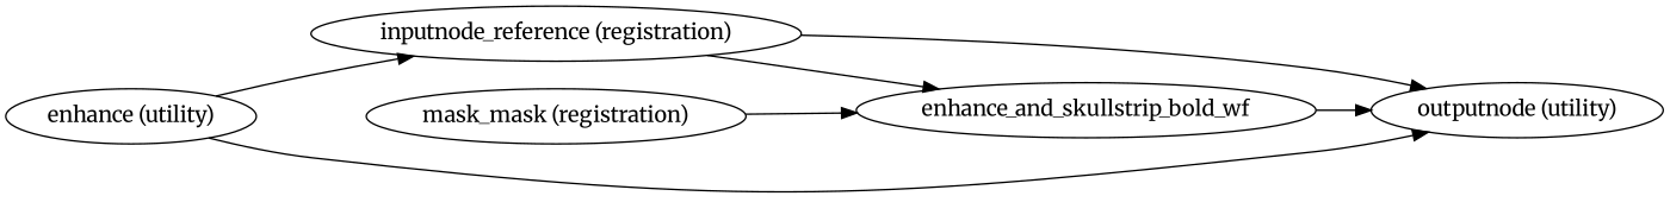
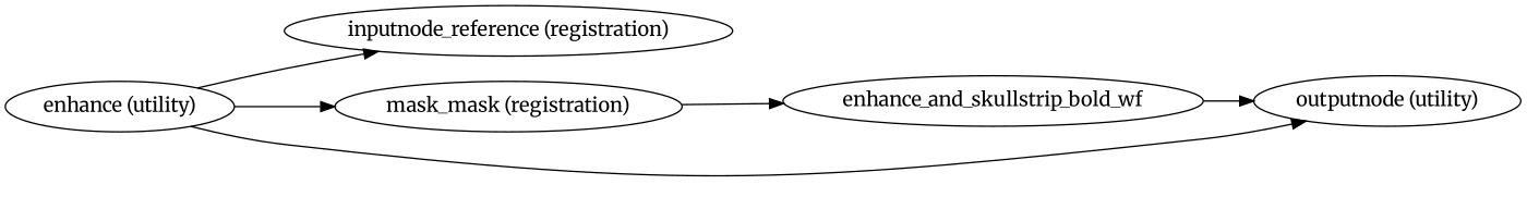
  strict digraph {
    fontname=Merriweather
    rankdir=LR
    node [fontname=Merriweather]
    edge [fontname=Merriweather]
    n1 [label="enhance (utility)"]
    n2 [label="inputnode_reference (registration)"]
    n3 [label="mask_mask (registration)"]
    "outputnode (utility)"
    enhance_and_skullstrip_bold_wf
    n1 -> n2
+   n1 -> n3
    n1 -> "outputnode (utility)"
-   n2 -> "outputnode (utility)"
-   n2 -> enhance_and_skullstrip_bold_wf
    n3 -> enhance_and_skullstrip_bold_wf
    enhance_and_skullstrip_bold_wf -> "outputnode (utility)"
  }
